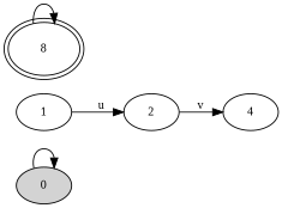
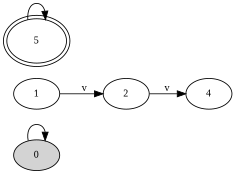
  digraph {
    fontname="Liberation Serif"
    rankdir=LR
    node [fillcolor=white fontname="Liberation Serif" fontsize=12 peripheries=1 shape=ellipse style=filled]
    edge [fontname="Liberation Serif" fontsize=12]
    0 [fillcolor="#d3d3d3ff"]
    1
    2
-   5 [peripheries=2 label=8]
+   5 [peripheries=2]
    4
    0 -> 0
-   1 -> 2 [label=u]
+   1 -> 2 [label=v]
    2 -> 4 [label=v]
    5 -> 5
  }
